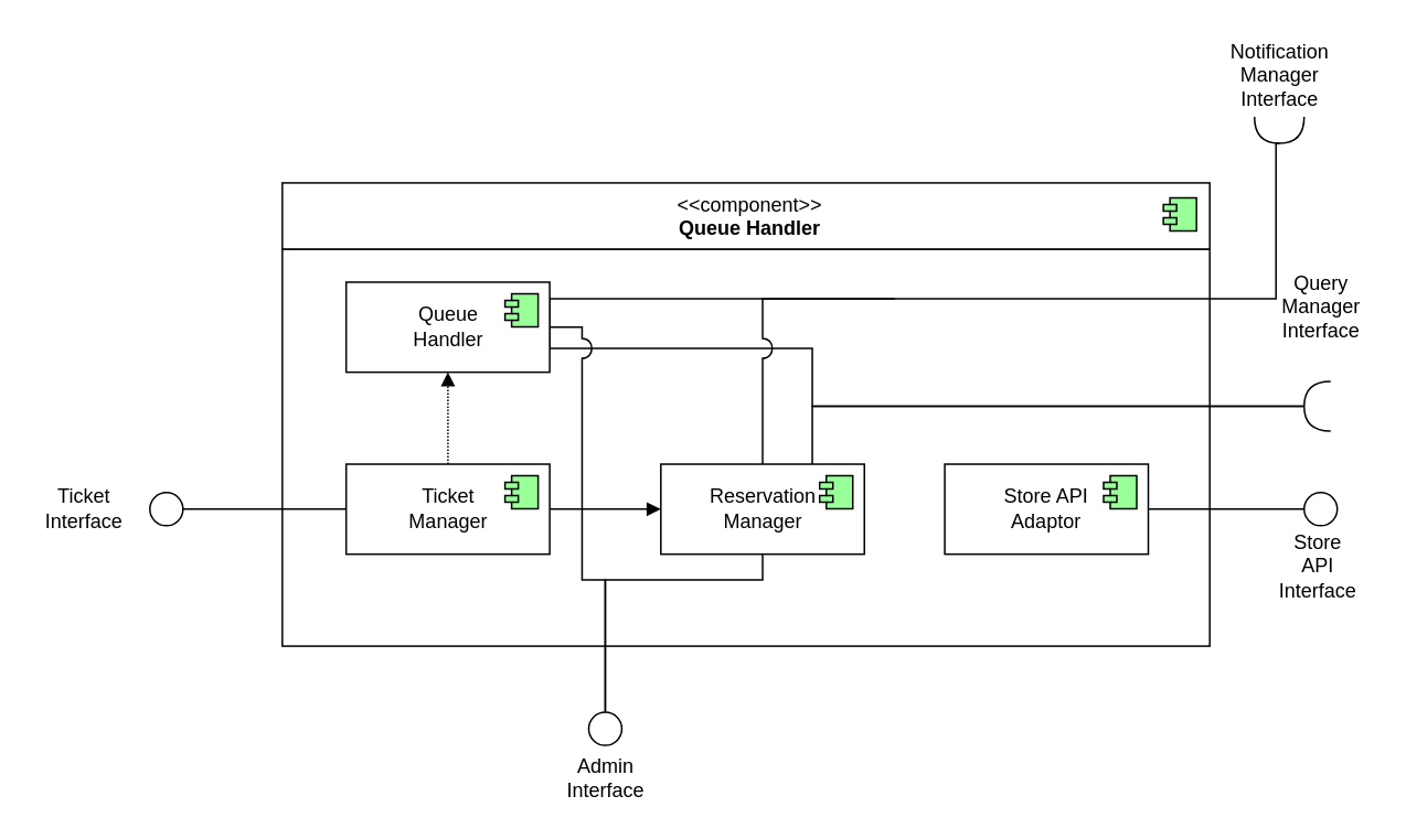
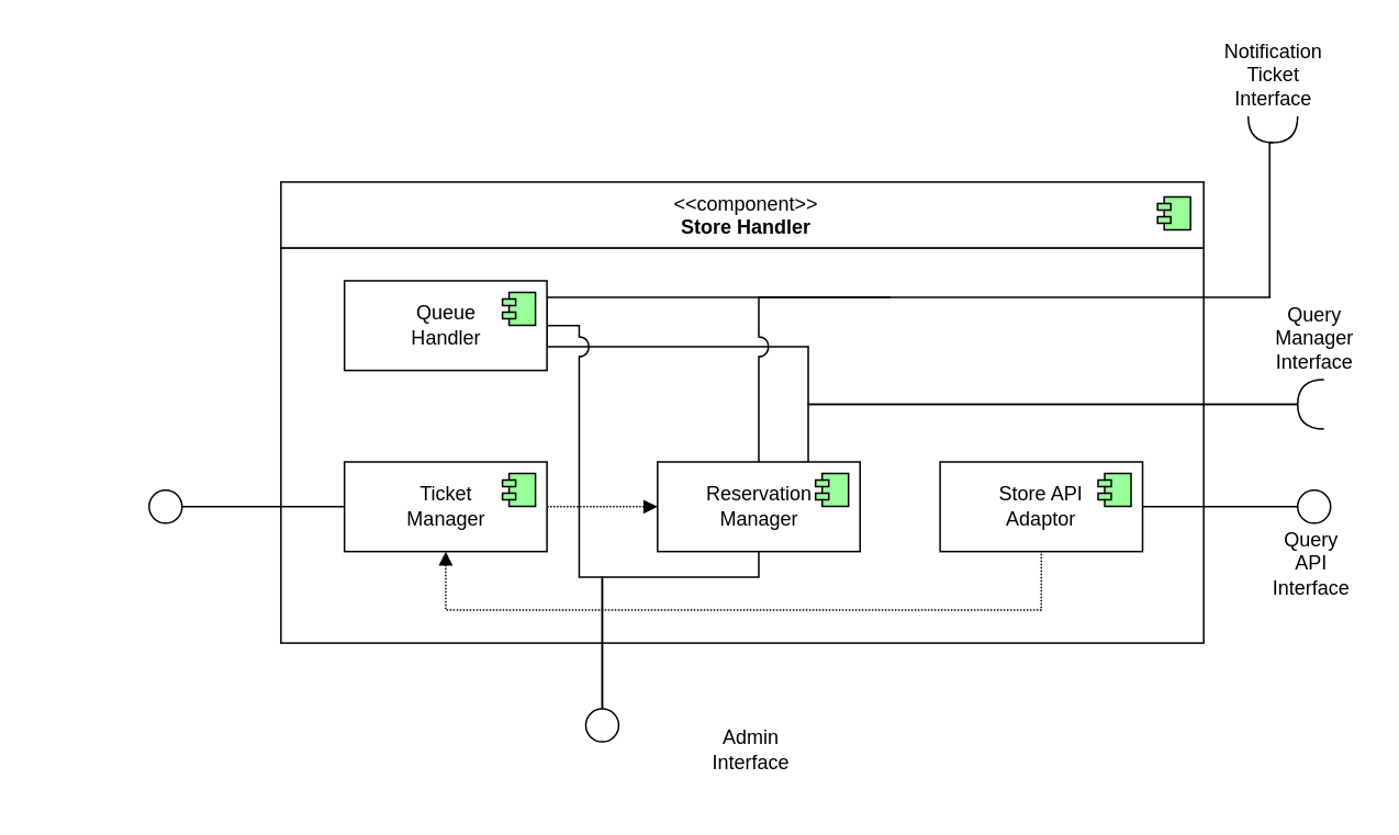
  <mxCell id="0" />
  <mxCell id="1" parent="0" />
  <mxCell id="2" value="" style="html=1;align=center;" parent="1" vertex="1"><mxGeometry x="170" y="150" width="560" height="240" as="geometry" /></mxCell>
  <mxCell id="3" value="" style="fontStyle=1;align=center;verticalAlign=top;childLayout=stackLayout;horizontal=1;horizontalStack=0;resizeParent=1;resizeParentMax=0;resizeLast=0;marginBottom=0;" parent="1" vertex="1"><mxGeometry x="170" y="110" width="560" height="40" as="geometry" /></mxCell>
- <mxCell id="4" value="&amp;lt;&amp;lt;component&amp;gt;&amp;gt;&lt;br&gt;&lt;b&gt;Queue Handler&lt;/b&gt;" style="html=1;align=center;spacingLeft=4;verticalAlign=top;strokeColor=none;fillColor=none;" parent="3" vertex="1"><mxGeometry width="560" height="40" as="geometry" /></mxCell>
+ <mxCell id="4" value="&amp;lt;&amp;lt;component&amp;gt;&amp;gt;&lt;br&gt;&lt;b&gt;Store Handler&lt;/b&gt;" style="html=1;align=center;spacingLeft=4;verticalAlign=top;strokeColor=none;fillColor=none;" parent="3" vertex="1"><mxGeometry width="560" height="40" as="geometry" /></mxCell>
  <mxCell id="5" value="" style="shape=module;jettyWidth=8;jettyHeight=4;fillColor=#99FF99;" parent="4" vertex="1"><mxGeometry x="1" width="20" height="20" relative="1" as="geometry"><mxPoint x="-28" y="9" as="offset" /></mxGeometry></mxCell>
  <mxCell id="6" style="edgeStyle=orthogonalEdgeStyle;rounded=0;jumpStyle=arc;jumpSize=12;orthogonalLoop=1;jettySize=auto;html=1;startArrow=none;startFill=0;endArrow=none;endFill=0;exitX=1;exitY=0.75;exitDx=0;exitDy=0;" parent="1" source="8" edge="1"><mxGeometry relative="1" as="geometry"><mxPoint x="540" y="180" as="targetPoint" /><Array as="points"><mxPoint x="331" y="180" /><mxPoint x="460" y="180" /></Array></mxGeometry></mxCell>
  <mxCell id="7" style="edgeStyle=orthogonalEdgeStyle;rounded=0;jumpStyle=arc;jumpSize=12;orthogonalLoop=1;jettySize=auto;html=1;entryX=1;entryY=0.5;entryDx=0;entryDy=0;entryPerimeter=0;startArrow=none;startFill=0;endArrow=none;endFill=0;" parent="1" source="8" target="28" edge="1"><mxGeometry relative="1" as="geometry"><Array as="points"><mxPoint x="490" y="210" /><mxPoint x="490" y="245" /></Array></mxGeometry></mxCell>
  <mxCell id="8" value="Queue&lt;br&gt;Handler" style="html=1;dropTarget=0;" parent="1" vertex="1"><mxGeometry x="208.545" y="170" width="122.903" height="54.416" as="geometry" /></mxCell>
  <mxCell id="9" value="" style="shape=module;jettyWidth=8;jettyHeight=4;fillColor=#99FF99;" parent="8" vertex="1"><mxGeometry x="1" width="20" height="20" relative="1" as="geometry"><mxPoint x="-27" y="7" as="offset" /></mxGeometry></mxCell>
  <mxCell id="10" style="edgeStyle=orthogonalEdgeStyle;rounded=0;jumpStyle=arc;jumpSize=12;orthogonalLoop=1;jettySize=auto;html=1;startArrow=none;startFill=0;endArrow=none;endFill=0;entryX=1;entryY=0.5;entryDx=0;entryDy=0;entryPerimeter=0;" parent="1" source="12" target="21" edge="1"><mxGeometry relative="1" as="geometry"><mxPoint x="660" y="50" as="targetPoint" /><Array as="points"><mxPoint x="460" y="180" /><mxPoint x="770" y="180" /><mxPoint x="770" y="86" /></Array></mxGeometry></mxCell>
  <mxCell id="11" style="edgeStyle=orthogonalEdgeStyle;rounded=0;jumpStyle=arc;jumpSize=12;orthogonalLoop=1;jettySize=auto;html=1;entryX=1;entryY=0.5;entryDx=0;entryDy=0;entryPerimeter=0;startArrow=none;startFill=0;endArrow=none;endFill=0;" parent="1" source="12" target="28" edge="1"><mxGeometry relative="1" as="geometry"><Array as="points"><mxPoint x="490" y="245" /></Array></mxGeometry></mxCell>
  <mxCell id="12" value="Reservation&lt;br&gt;Manager" style="html=1;dropTarget=0;" parent="1" vertex="1"><mxGeometry x="398.545" y="280" width="122.903" height="54.416" as="geometry" /></mxCell>
  <mxCell id="13" value="" style="shape=module;jettyWidth=8;jettyHeight=4;fillColor=#99FF99;" parent="12" vertex="1"><mxGeometry x="1" width="20" height="20" relative="1" as="geometry"><mxPoint x="-27" y="7" as="offset" /></mxGeometry></mxCell>
- <mxCell id="14" style="edgeStyle=orthogonalEdgeStyle;rounded=0;orthogonalLoop=1;jettySize=auto;html=1;endArrow=block;endFill=1;dashed=1;dashPattern=1 1;" parent="1" source="16" target="8" edge="1"><mxGeometry relative="1" as="geometry" /></mxCell>
  <mxCell id="15" style="edgeStyle=orthogonalEdgeStyle;rounded=0;jumpStyle=arc;jumpSize=12;orthogonalLoop=1;jettySize=auto;html=1;entryX=1;entryY=0.5;entryDx=0;entryDy=0;startArrow=none;startFill=0;endArrow=none;endFill=0;" parent="1" source="16" target="22" edge="1"><mxGeometry relative="1" as="geometry" /></mxCell>
  <mxCell id="16" value="Ticket&lt;br&gt;Manager" style="html=1;dropTarget=0;" parent="1" vertex="1"><mxGeometry x="208.545" y="280" width="122.903" height="54.416" as="geometry" /></mxCell>
  <mxCell id="17" value="" style="shape=module;jettyWidth=8;jettyHeight=4;fillColor=#99FF99;" parent="16" vertex="1"><mxGeometry x="1" width="20" height="20" relative="1" as="geometry"><mxPoint x="-27" y="7" as="offset" /></mxGeometry></mxCell>
  <mxCell id="18" style="edgeStyle=orthogonalEdgeStyle;rounded=0;orthogonalLoop=1;jettySize=auto;html=1;entryX=0.5;entryY=1;entryDx=0;entryDy=0;startArrow=none;startFill=0;endArrow=none;endFill=0;jumpSize=12;jumpStyle=arc;" parent="1" source="20" target="12" edge="1"><mxGeometry relative="1" as="geometry"><Array as="points"><mxPoint x="365" y="350" /><mxPoint x="460" y="350" /></Array></mxGeometry></mxCell>
  <mxCell id="19" style="edgeStyle=orthogonalEdgeStyle;rounded=0;jumpStyle=arc;jumpSize=12;orthogonalLoop=1;jettySize=auto;html=1;entryX=1;entryY=0.5;entryDx=0;entryDy=0;startArrow=none;startFill=0;endArrow=none;endFill=0;exitX=0.5;exitY=0;exitDx=0;exitDy=0;" parent="1" source="20" target="8" edge="1"><mxGeometry relative="1" as="geometry"><Array as="points"><mxPoint x="365" y="350" /><mxPoint x="351" y="350" /><mxPoint x="351" y="197" /></Array></mxGeometry></mxCell>
  <mxCell id="20" value="" style="ellipse;fillColor=#ffffff;strokeColor=#000000;align=center;" parent="1" vertex="1"><mxGeometry x="355" y="430" width="20" height="20" as="geometry" /></mxCell>
  <mxCell id="21" value="" style="shape=requiredInterface;html=1;verticalLabelPosition=bottom;fillColor=#99FF99;align=center;direction=south;" parent="1" vertex="1"><mxGeometry x="757" y="70" width="30" height="16" as="geometry" /></mxCell>
  <mxCell id="22" value="" style="ellipse;fillColor=#ffffff;strokeColor=#000000;align=center;" parent="1" vertex="1"><mxGeometry x="90" y="297.21" width="20" height="20" as="geometry" /></mxCell>
- <mxCell id="23" value="Admin&lt;br&gt;Interface" style="text;html=1;align=center;verticalAlign=middle;resizable=0;points=[];autosize=1;" parent="1" vertex="1"><mxGeometry x="335" y="455" width="60" height="30" as="geometry" /></mxCell>
- <mxCell id="24" value="Ticket&lt;br&gt;Interface" style="text;html=1;align=center;verticalAlign=middle;resizable=0;points=[];autosize=1;" parent="1" vertex="1"><mxGeometry x="20" y="292.21" width="60" height="30" as="geometry" /></mxCell>
+ <mxCell id="23" value="Admin&lt;br&gt;Interface" style="text;html=1;align=center;verticalAlign=middle;resizable=0;points=[];autosize=1;" parent="1" vertex="1"><mxGeometry x="425" y="440" width="60" height="30" as="geometry" /></mxCell>
  <mxCell id="25" style="edgeStyle=orthogonalEdgeStyle;rounded=0;jumpStyle=arc;jumpSize=12;orthogonalLoop=1;jettySize=auto;html=1;entryX=0;entryY=0.5;entryDx=0;entryDy=0;startArrow=none;startFill=0;endArrow=none;endFill=0;" parent="1" source="26" target="29" edge="1"><mxGeometry relative="1" as="geometry"><mxPoint x="787" y="307.21" as="targetPoint" /><Array as="points" /></mxGeometry></mxCell>
  <mxCell id="26" value="Store API&lt;br&gt;Adaptor" style="html=1;dropTarget=0;" parent="1" vertex="1"><mxGeometry x="569.995" y="280" width="122.903" height="54.416" as="geometry" /></mxCell>
  <mxCell id="27" value="" style="shape=module;jettyWidth=8;jettyHeight=4;fillColor=#99FF99;" parent="26" vertex="1"><mxGeometry x="1" width="20" height="20" relative="1" as="geometry"><mxPoint x="-27" y="7" as="offset" /></mxGeometry></mxCell>
  <mxCell id="28" value="" style="shape=requiredInterface;html=1;verticalLabelPosition=bottom;fillColor=#99FF99;align=center;direction=west;" parent="1" vertex="1"><mxGeometry x="787" y="230" width="16" height="30" as="geometry" /></mxCell>
  <mxCell id="29" value="" style="ellipse;fillColor=#ffffff;strokeColor=#000000;align=center;" parent="1" vertex="1"><mxGeometry x="787" y="297.21" width="20" height="20" as="geometry" /></mxCell>
- <mxCell id="30" value="Store&lt;br&gt;API&lt;br&gt;Interface" style="text;html=1;align=center;verticalAlign=middle;resizable=0;points=[];autosize=1;" parent="1" vertex="1"><mxGeometry x="765" y="317.21" width="60" height="50" as="geometry" /></mxCell>
- <mxCell id="31" value="Query&lt;br&gt;Manager&lt;br&gt;Interface" style="text;html=1;align=center;verticalAlign=middle;resizable=0;points=[];autosize=1;" parent="1" vertex="1"><mxGeometry x="767" y="160" width="60" height="50" as="geometry" /></mxCell>
- <mxCell id="32" value="Notification&lt;br&gt;Manager&lt;br&gt;Interface" style="text;html=1;align=center;verticalAlign=middle;resizable=0;points=[];autosize=1;" parent="1" vertex="1"><mxGeometry x="737" y="20" width="70" height="50" as="geometry" /></mxCell>
- <mxCell id="34" style="edgeStyle=orthogonalEdgeStyle;rounded=0;orthogonalLoop=1;jettySize=auto;html=1;endArrow=block;endFill=1;dashed=0;dashPattern=1 1;" parent="1" source="16" target="12" edge="1"><mxGeometry relative="1" as="geometry" /></mxCell>
+ <mxCell id="30" value="Query&lt;br&gt;API&lt;br&gt;Interface" style="text;html=1;align=center;verticalAlign=middle;resizable=0;points=[];autosize=1;" parent="1" vertex="1"><mxGeometry x="765" y="317.21" width="60" height="50" as="geometry" /></mxCell>
+ <mxCell id="31" value="Query&lt;br&gt;Manager&lt;br&gt;Interface" style="text;html=1;align=center;verticalAlign=middle;resizable=0;points=[];autosize=1;" parent="1" vertex="1"><mxGeometry x="767" y="180" width="60" height="50" as="geometry" /></mxCell>
+ <mxCell id="32" value="Notification&lt;br&gt;Ticket&lt;br&gt;Interface" style="text;html=1;align=center;verticalAlign=middle;resizable=0;points=[];autosize=1;" parent="1" vertex="1"><mxGeometry x="737" y="20" width="70" height="50" as="geometry" /></mxCell>
+ <mxCell id="33" style="edgeStyle=orthogonalEdgeStyle;rounded=0;jumpStyle=none;jumpSize=12;orthogonalLoop=1;jettySize=auto;html=1;entryX=0.5;entryY=1;entryDx=0;entryDy=0;startArrow=block;startFill=1;endArrow=none;endFill=0;dashed=1;dashPattern=1 1;" parent="1" source="16" target="26" edge="1"><mxGeometry relative="1" as="geometry"><Array as="points"><mxPoint x="270" y="370" /><mxPoint x="631" y="370" /></Array></mxGeometry></mxCell>
+ <mxCell id="34" style="edgeStyle=orthogonalEdgeStyle;rounded=0;orthogonalLoop=1;jettySize=auto;html=1;endArrow=block;endFill=1;dashed=1;dashPattern=1 1;" parent="1" source="16" target="12" edge="1"><mxGeometry relative="1" as="geometry" /></mxCell>
